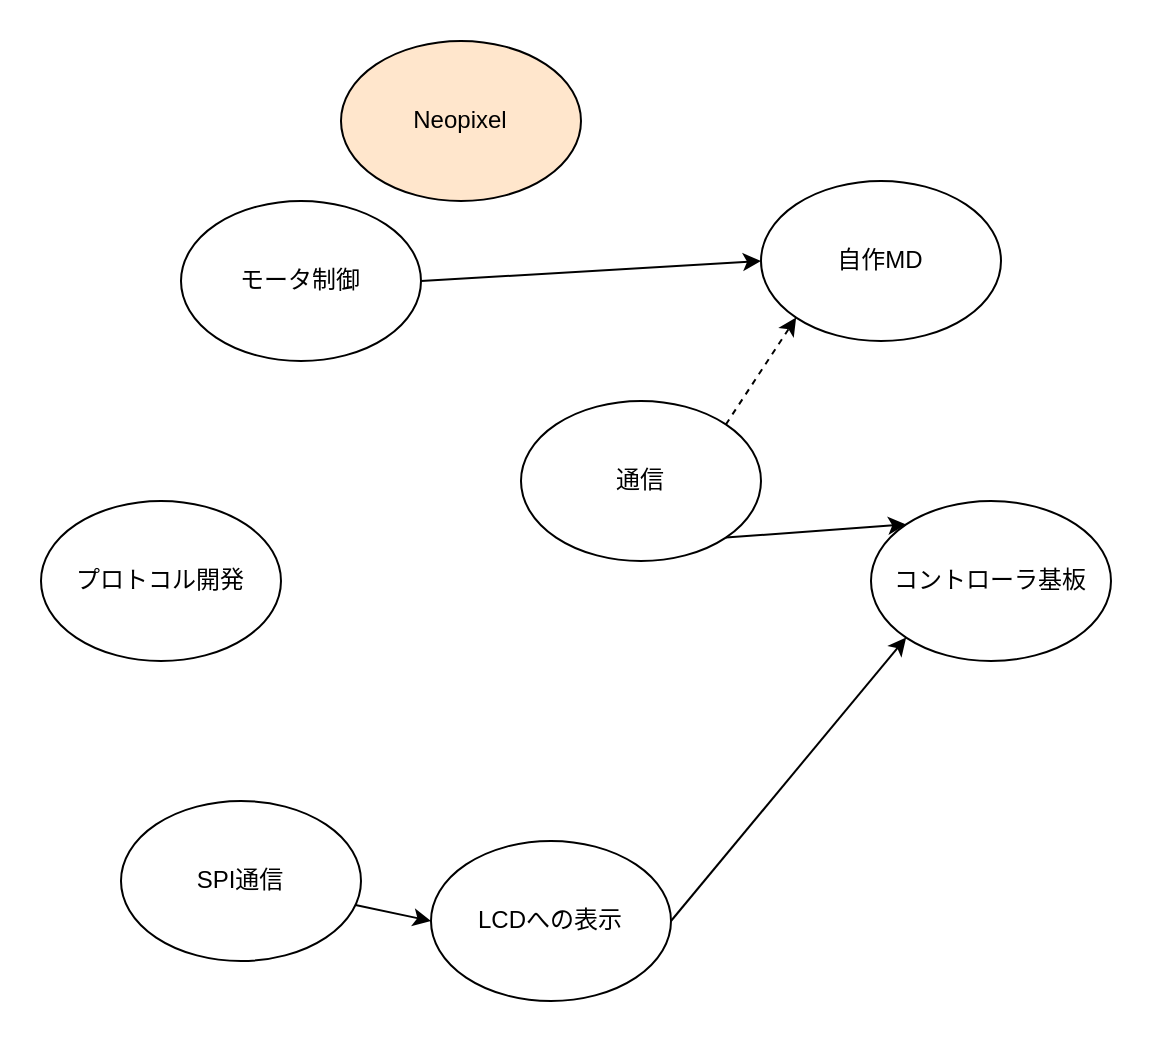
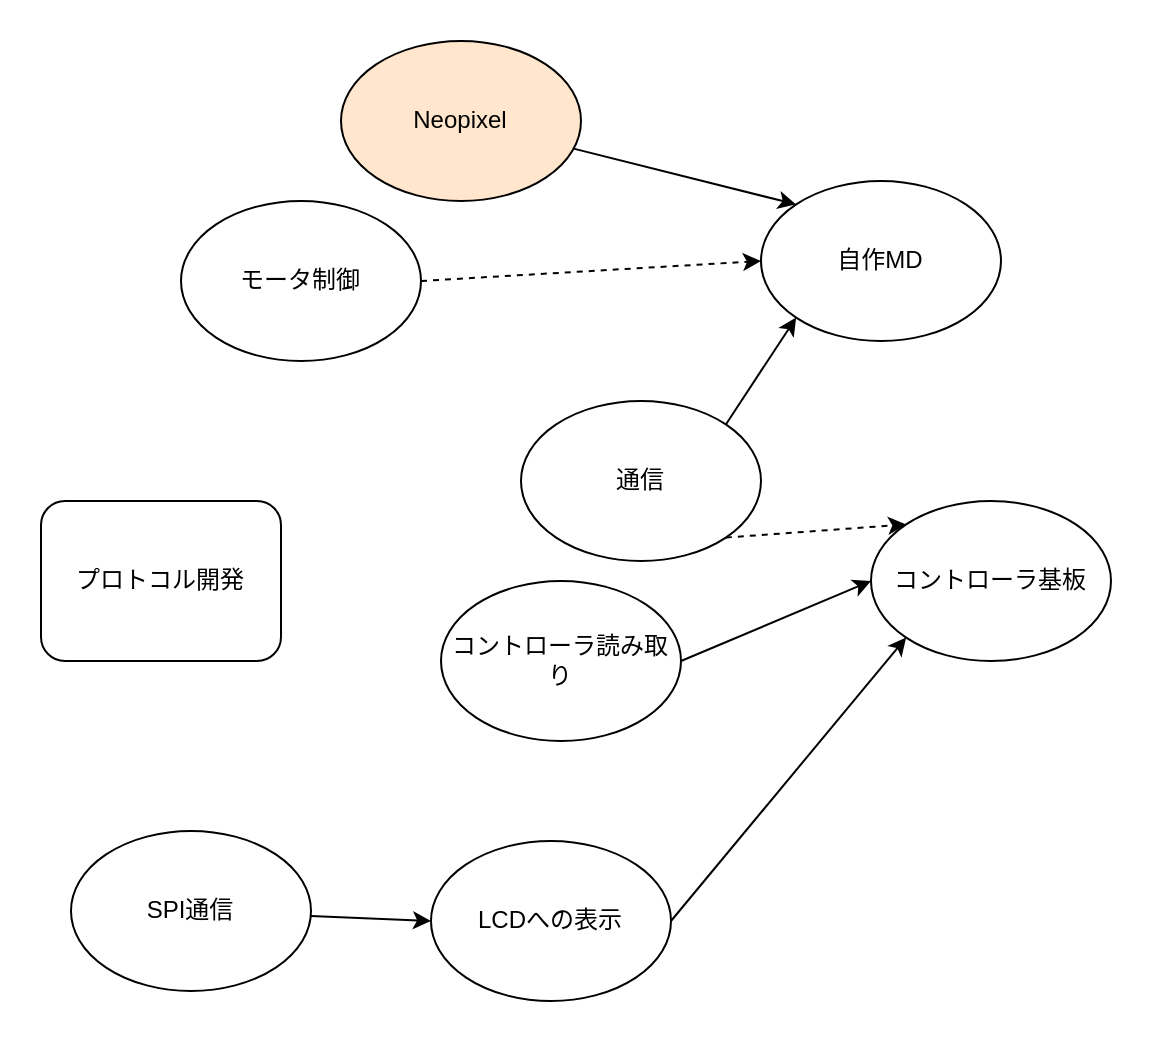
  <mxCell id="0" />
  <mxCell id="1" parent="0" />
- <mxCell id="2" style="edgeStyle=none;html=1;exitX=1;exitY=0.5;exitDx=0;exitDy=0;entryX=0;entryY=0.5;entryDx=0;entryDy=0;" parent="1" source="3" target="8" edge="1"><mxGeometry relative="1" as="geometry" /></mxCell>
+ <mxCell id="2" style="edgeStyle=none;html=1;exitX=1;exitY=0.5;exitDx=0;exitDy=0;entryX=0;entryY=0.5;entryDx=0;entryDy=0;dashed=1;" parent="1" source="3" target="8" edge="1"><mxGeometry relative="1" as="geometry" /></mxCell>
  <mxCell id="3" value="モータ制御" style="ellipse;whiteSpace=wrap;html=1;" parent="1" vertex="1"><mxGeometry x="90" y="100" width="120" height="80" as="geometry" /></mxCell>
- <mxCell id="4" value="プロトコル開発" style="ellipse;whiteSpace=wrap;html=1;" parent="1" vertex="1"><mxGeometry x="20" y="250" width="120" height="80" as="geometry" /></mxCell>
- <mxCell id="5" style="edgeStyle=none;html=1;entryX=0;entryY=1;entryDx=0;entryDy=0;exitX=1;exitY=0;exitDx=0;exitDy=0;dashed=1;" parent="1" source="7" target="8" edge="1"><mxGeometry relative="1" as="geometry" /></mxCell>
- <mxCell id="6" style="edgeStyle=none;html=1;exitX=1;exitY=1;exitDx=0;exitDy=0;entryX=0;entryY=0;entryDx=0;entryDy=0;" edge="1" parent="1" source="7" target="13"><mxGeometry relative="1" as="geometry" /></mxCell>
+ <mxCell id="4" value="プロトコル開発" style="whiteSpace=wrap;html=1;rounded=1;" parent="1" vertex="1"><mxGeometry x="20" y="250" width="120" height="80" as="geometry" /></mxCell>
+ <mxCell id="5" style="edgeStyle=none;html=1;entryX=0;entryY=1;entryDx=0;entryDy=0;exitX=1;exitY=0;exitDx=0;exitDy=0;" parent="1" source="7" target="8" edge="1"><mxGeometry relative="1" as="geometry" /></mxCell>
+ <mxCell id="6" style="edgeStyle=none;html=1;exitX=1;exitY=1;exitDx=0;exitDy=0;entryX=0;entryY=0;entryDx=0;entryDy=0;dashed=1;" edge="1" parent="1" source="7" target="13"><mxGeometry relative="1" as="geometry" /></mxCell>
  <mxCell id="7" value="通信" style="ellipse;whiteSpace=wrap;html=1;" parent="1" vertex="1"><mxGeometry x="260" y="200" width="120" height="80" as="geometry" /></mxCell>
  <mxCell id="8" value="自作MD" style="ellipse;whiteSpace=wrap;html=1;" parent="1" vertex="1"><mxGeometry x="380" y="90" width="120" height="80" as="geometry" /></mxCell>
  <mxCell id="9" style="edgeStyle=none;html=1;exitX=1;exitY=0.5;exitDx=0;exitDy=0;entryX=0;entryY=1;entryDx=0;entryDy=0;" edge="1" parent="1" source="10" target="13"><mxGeometry relative="1" as="geometry" /></mxCell>
  <mxCell id="10" value="LCDへの表示" style="ellipse;whiteSpace=wrap;html=1;" vertex="1" parent="1"><mxGeometry x="215" y="420" width="120" height="80" as="geometry" /></mxCell>
+ <mxCell id="11" style="edgeStyle=none;html=1;exitX=1;exitY=0.5;exitDx=0;exitDy=0;entryX=0;entryY=0.5;entryDx=0;entryDy=0;" edge="1" parent="1" source="12" target="13"><mxGeometry relative="1" as="geometry" /></mxCell>
+ <mxCell id="12" value="コントローラ読み取り" style="ellipse;whiteSpace=wrap;html=1;" vertex="1" parent="1"><mxGeometry x="220" y="290" width="120" height="80" as="geometry" /></mxCell>
  <mxCell id="13" value="コントローラ基板" style="ellipse;whiteSpace=wrap;html=1;" vertex="1" parent="1"><mxGeometry x="435" y="250" width="120" height="80" as="geometry" /></mxCell>
+ <mxCell id="14" style="edgeStyle=none;html=1;entryX=0;entryY=0;entryDx=0;entryDy=0;" edge="1" parent="1" source="15" target="8"><mxGeometry relative="1" as="geometry"><mxPoint x="400" y="80" as="targetPoint" /></mxGeometry></mxCell>
  <mxCell id="15" value="Neopixel" style="ellipse;whiteSpace=wrap;html=1;fillColor=#ffe6cc;" vertex="1" parent="1"><mxGeometry x="170" y="20" width="120" height="80" as="geometry" /></mxCell>
  <mxCell id="16" style="edgeStyle=none;html=1;entryX=0;entryY=0.5;entryDx=0;entryDy=0;" edge="1" parent="1" source="17" target="10"><mxGeometry relative="1" as="geometry" /></mxCell>
- <mxCell id="17" value="SPI通信" style="ellipse;whiteSpace=wrap;html=1;" vertex="1" parent="1"><mxGeometry x="60" y="400" width="120" height="80" as="geometry" /></mxCell>
+ <mxCell id="17" value="SPI通信" style="ellipse;whiteSpace=wrap;html=1;" vertex="1" parent="1"><mxGeometry x="35" y="415" width="120" height="80" as="geometry" /></mxCell>
